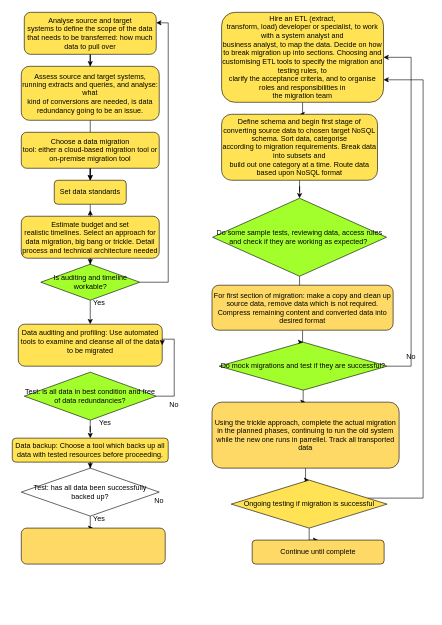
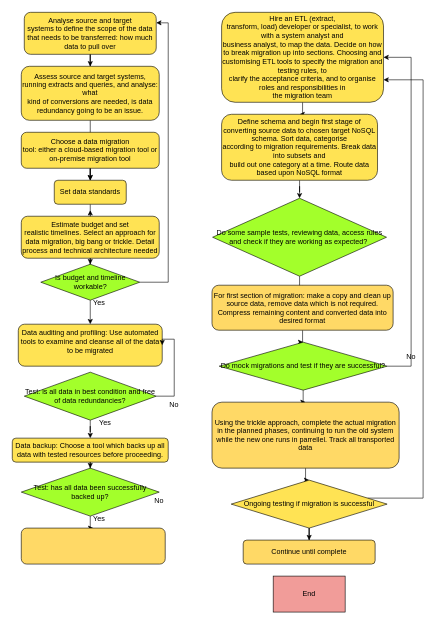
  <mxCell id="0" />
  <mxCell id="1" parent="0" />
  <mxCell id="2" style="edgeStyle=orthogonalEdgeStyle;rounded=0;orthogonalLoop=1;jettySize=auto;html=1;entryX=0.5;entryY=0;entryDx=0;entryDy=0;" edge="1" parent="1" source="3" target="5"><mxGeometry relative="1" as="geometry" /></mxCell>
  <mxCell id="3" value="Analyse source and target&lt;br&gt;systems to define the scope of the data that needs to be transferred: how much data to pull over" style="rounded=1;whiteSpace=wrap;html=1;fillColor=#FFE354;" vertex="1" parent="1"><mxGeometry x="40" y="20" width="220" height="70" as="geometry" /></mxCell>
  <mxCell id="4" value="" style="edgeStyle=orthogonalEdgeStyle;rounded=0;orthogonalLoop=1;jettySize=auto;html=1;" edge="1" parent="1" source="5" target="14"><mxGeometry relative="1" as="geometry" /></mxCell>
  <mxCell id="5" value="Assess source and target systems,&lt;br&gt;running extracts and queries, and analyse: what&lt;br&gt;kind of conversions are needed, is data redundancy going to be an issue." style="rounded=1;whiteSpace=wrap;html=1;fillColor=#FFE354;" vertex="1" parent="1"><mxGeometry x="35" y="110" width="230" height="90" as="geometry" /></mxCell>
  <mxCell id="6" value="" style="edgeStyle=orthogonalEdgeStyle;rounded=0;orthogonalLoop=1;jettySize=auto;html=1;" edge="1" parent="1" source="7" target="14"><mxGeometry relative="1" as="geometry" /></mxCell>
  <mxCell id="7" value="Choose a data migration&lt;br/&gt;tool: either a cloud-based migration tool or on-premise migration tool" style="rounded=1;whiteSpace=wrap;html=1;fillColor=#FFE354;" vertex="1" parent="1"><mxGeometry x="35" y="220" width="230" height="60" as="geometry" /></mxCell>
  <mxCell id="8" style="edgeStyle=orthogonalEdgeStyle;rounded=0;orthogonalLoop=1;jettySize=auto;html=1;entryX=0.5;entryY=0;entryDx=0;entryDy=0;" edge="1" parent="1" source="9" target="19"><mxGeometry relative="1" as="geometry" /></mxCell>
  <mxCell id="9" value="Estimate budget and set&lt;br&gt;realistic timelines. Select an approach for data migration, big bang or trickle. Detail process and technical architecture needed" style="rounded=1;whiteSpace=wrap;html=1;fillColor=#FFE354;" vertex="1" parent="1"><mxGeometry x="35" y="360" width="230" height="70" as="geometry" /></mxCell>
  <mxCell id="10" value="Data auditing and profiling: Use automated tools to examine and cleanse all of the data to be migrated&lt;p style=&quot;text-indent:-18.0pt;mso-list:l0 level1 lfo1&quot; class=&quot;MsoListParagraph&quot;&gt;&lt;span style=&quot;background:white&quot;&gt;&lt;/span&gt;&lt;/p&gt;" style="rounded=1;whiteSpace=wrap;html=1;fillColor=#FFE354;" vertex="1" parent="1"><mxGeometry x="30" y="540" width="240" height="70" as="geometry" /></mxCell>
  <mxCell id="11" style="edgeStyle=orthogonalEdgeStyle;rounded=0;orthogonalLoop=1;jettySize=auto;html=1;entryX=0.5;entryY=0;entryDx=0;entryDy=0;" edge="1" parent="1" source="12" target="22"><mxGeometry relative="1" as="geometry" /></mxCell>
  <mxCell id="12" value="Data backup: Choose a tool which backs up all data with&amp;nbsp;tested resources before proceeding." style="rounded=1;whiteSpace=wrap;html=1;fillColor=#FFE354;" vertex="1" parent="1"><mxGeometry x="20" y="730" width="260" height="40" as="geometry" /></mxCell>
  <mxCell id="13" style="edgeStyle=orthogonalEdgeStyle;rounded=0;orthogonalLoop=1;jettySize=auto;html=1;" edge="1" parent="1" source="14"><mxGeometry relative="1" as="geometry"><mxPoint x="150" y="350" as="targetPoint" /></mxGeometry></mxCell>
  <mxCell id="14" value="Set data standards" style="rounded=1;whiteSpace=wrap;html=1;fillColor=#FFE354;" vertex="1" parent="1"><mxGeometry x="90" y="300" width="120" height="40" as="geometry" /></mxCell>
  <mxCell id="15" value="" style="edgeStyle=orthogonalEdgeStyle;rounded=0;orthogonalLoop=1;jettySize=auto;html=1;" edge="1" parent="1" source="16" target="30"><mxGeometry relative="1" as="geometry" /></mxCell>
  <mxCell id="16" value="Hire an ETL (extract,&lt;br&gt;transform, load) developer or specialist, to work with a system analyst and&lt;br&gt;business analyst, to map the data. Decide on how to break migration up into sections. Choosing and customising ETL tools to specify the migration and testing rules, to&lt;br&gt;clarify the acceptance criteria, and to organise roles and responsibilities in&lt;br&gt;the migration team" style="rounded=1;whiteSpace=wrap;html=1;fillColor=#FFE354;" vertex="1" parent="1"><mxGeometry x="369" y="20" width="270" height="150" as="geometry" /></mxCell>
  <mxCell id="17" style="edgeStyle=orthogonalEdgeStyle;rounded=0;orthogonalLoop=1;jettySize=auto;html=1;entryX=1;entryY=0.25;entryDx=0;entryDy=0;" edge="1" parent="1" source="19" target="3"><mxGeometry relative="1" as="geometry"><Array as="points"><mxPoint x="280" y="470" /><mxPoint x="280" y="38" /></Array></mxGeometry></mxCell>
  <mxCell id="18" style="edgeStyle=orthogonalEdgeStyle;rounded=0;orthogonalLoop=1;jettySize=auto;html=1;entryX=0.5;entryY=0;entryDx=0;entryDy=0;" edge="1" parent="1" source="19" target="10"><mxGeometry relative="1" as="geometry" /></mxCell>
- <mxCell id="19" value="Is auditing and timeline workable?" style="rhombus;whiteSpace=wrap;html=1;fillColor=#A3FF2B;" vertex="1" parent="1"><mxGeometry x="67.5" y="440" width="165" height="60" as="geometry" /></mxCell>
+ <mxCell id="19" value="Is budget and timeline workable?" style="rhombus;whiteSpace=wrap;html=1;fillColor=#A3FF2B;" vertex="1" parent="1"><mxGeometry x="67.5" y="440" width="165" height="60" as="geometry" /></mxCell>
  <mxCell id="20" value="Yes" style="text;html=1;strokeColor=none;fillColor=none;align=center;verticalAlign=middle;whiteSpace=wrap;rounded=0;" vertex="1" parent="1"><mxGeometry x="135" y="490" width="60" height="30" as="geometry" /></mxCell>
  <mxCell id="21" value="" style="edgeStyle=orthogonalEdgeStyle;rounded=0;orthogonalLoop=1;jettySize=auto;html=1;" edge="1" parent="1" source="22" target="33"><mxGeometry relative="1" as="geometry" /></mxCell>
- <mxCell id="22" value="Test: has all data been successfully backed up?" style="rhombus;whiteSpace=wrap;html=1;fillColor=#ffffff;" vertex="1" parent="1"><mxGeometry x="35" y="780" width="230" height="80" as="geometry" /></mxCell>
+ <mxCell id="22" value="Test: has all data been successfully backed up?" style="rhombus;whiteSpace=wrap;html=1;fillColor=#A3FF2B;" vertex="1" parent="1"><mxGeometry x="35" y="780" width="230" height="80" as="geometry" /></mxCell>
  <mxCell id="23" style="edgeStyle=orthogonalEdgeStyle;rounded=0;orthogonalLoop=1;jettySize=auto;html=1;entryX=1;entryY=0.5;entryDx=0;entryDy=0;" edge="1" parent="1" source="25" target="10"><mxGeometry relative="1" as="geometry"><Array as="points"><mxPoint x="290" y="660" /><mxPoint x="290" y="565" /></Array></mxGeometry></mxCell>
  <mxCell id="24" style="edgeStyle=orthogonalEdgeStyle;rounded=0;orthogonalLoop=1;jettySize=auto;html=1;" edge="1" parent="1" source="25" target="12"><mxGeometry relative="1" as="geometry" /></mxCell>
  <mxCell id="25" value="Test: is all data in best condition and free of data redundancies?" style="rhombus;whiteSpace=wrap;html=1;fillColor=#A3FF2B;" vertex="1" parent="1"><mxGeometry x="40" y="620" width="220" height="80" as="geometry" /></mxCell>
  <mxCell id="26" value="Yes" style="text;html=1;strokeColor=none;fillColor=none;align=center;verticalAlign=middle;whiteSpace=wrap;rounded=0;" vertex="1" parent="1"><mxGeometry x="145" y="690" width="60" height="30" as="geometry" /></mxCell>
  <mxCell id="27" value="No" style="text;html=1;strokeColor=none;fillColor=none;align=center;verticalAlign=middle;whiteSpace=wrap;rounded=0;" vertex="1" parent="1"><mxGeometry x="260" y="660" width="60" height="30" as="geometry" /></mxCell>
  <mxCell id="28" value="No" style="text;html=1;strokeColor=none;fillColor=none;align=center;verticalAlign=middle;whiteSpace=wrap;rounded=0;" vertex="1" parent="1"><mxGeometry x="235" y="820" width="60" height="30" as="geometry" /></mxCell>
  <mxCell id="29" value="" style="edgeStyle=orthogonalEdgeStyle;rounded=0;orthogonalLoop=1;jettySize=auto;html=1;" edge="1" parent="1" source="30" target="32"><mxGeometry relative="1" as="geometry" /></mxCell>
  <mxCell id="30" value="Define schema and begin first stage of converting source data to chosen target NoSQL schema. Sort data, categorise&lt;br style=&quot;border-color: var(--border-color);&quot;&gt;according to migration requirements. Break data into subsets and&lt;br style=&quot;border-color: var(--border-color);&quot;&gt;build out one category at a time.&amp;nbsp;Route data based upon NoSQL format" style="rounded=1;whiteSpace=wrap;html=1;fillColor=#FFE354;" vertex="1" parent="1"><mxGeometry x="369" y="190" width="260" height="110" as="geometry" /></mxCell>
  <mxCell id="31" style="edgeStyle=orthogonalEdgeStyle;rounded=0;orthogonalLoop=1;jettySize=auto;html=1;entryX=0.5;entryY=0;entryDx=0;entryDy=0;" edge="1" parent="1" source="32" target="36"><mxGeometry relative="1" as="geometry" /></mxCell>
  <mxCell id="32" value="Do some sample tests, reviewing data, access rules and check if they are working as expected?&amp;nbsp;" style="rhombus;whiteSpace=wrap;html=1;fillColor=#A3FF2B;" vertex="1" parent="1"><mxGeometry x="354" y="330" width="290" height="130" as="geometry" /></mxCell>
  <mxCell id="33" value="" style="rounded=1;whiteSpace=wrap;html=1;fillColor=#FFD966;" vertex="1" parent="1"><mxGeometry x="35" y="880" width="240" height="60" as="geometry" /></mxCell>
  <mxCell id="34" value="Yes" style="text;html=1;strokeColor=none;fillColor=none;align=center;verticalAlign=middle;whiteSpace=wrap;rounded=0;" vertex="1" parent="1"><mxGeometry x="135" y="850" width="60" height="30" as="geometry" /></mxCell>
  <mxCell id="35" value="" style="edgeStyle=orthogonalEdgeStyle;rounded=0;orthogonalLoop=1;jettySize=auto;html=1;" edge="1" parent="1" source="36" target="39"><mxGeometry relative="1" as="geometry" /></mxCell>
  <mxCell id="36" value="&lt;p style=&quot;text-indent:-18.0pt;mso-list:l0 level1 lfo1&quot; class=&quot;MsoListParagraph&quot;&gt;&lt;/p&gt;For first section of migration: make a copy and clean up source data, remove data which is not required. Compress remaining content and converted data into desired format&lt;p style=&quot;text-indent:-18.0pt;mso-list:l0 level1 lfo1&quot; class=&quot;MsoListParagraph&quot;&gt;&lt;/p&gt;&lt;p style=&quot;text-indent:-18.0pt;mso-list:l0 level1 lfo1&quot; class=&quot;MsoListParagraph&quot;&gt;&lt;span style=&quot;background:white&quot;&gt;&lt;/span&gt;&lt;/p&gt;" style="rounded=1;whiteSpace=wrap;html=1;fillColor=#FFD966;" vertex="1" parent="1"><mxGeometry x="353" y="475" width="302" height="75" as="geometry" /></mxCell>
  <mxCell id="37" style="edgeStyle=orthogonalEdgeStyle;rounded=0;orthogonalLoop=1;jettySize=auto;html=1;entryX=1;entryY=0.5;entryDx=0;entryDy=0;" edge="1" parent="1" source="39" target="16"><mxGeometry relative="1" as="geometry"><Array as="points"><mxPoint x="685" y="610" /><mxPoint x="685" y="95" /></Array></mxGeometry></mxCell>
  <mxCell id="38" value="" style="edgeStyle=orthogonalEdgeStyle;rounded=0;orthogonalLoop=1;jettySize=auto;html=1;" edge="1" parent="1" source="39" target="42"><mxGeometry relative="1" as="geometry" /></mxCell>
  <mxCell id="39" value="Do mock migrations and test if they are successful?" style="rhombus;whiteSpace=wrap;html=1;fillColor=#A3FF2B;" vertex="1" parent="1"><mxGeometry x="365" y="570" width="280" height="80" as="geometry" /></mxCell>
  <mxCell id="40" value="No" style="text;html=1;strokeColor=none;fillColor=none;align=center;verticalAlign=middle;whiteSpace=wrap;rounded=0;" vertex="1" parent="1"><mxGeometry x="655" y="580" width="60" height="30" as="geometry" /></mxCell>
  <mxCell id="41" value="" style="edgeStyle=orthogonalEdgeStyle;rounded=0;orthogonalLoop=1;jettySize=auto;html=1;" edge="1" parent="1" source="42" target="45"><mxGeometry relative="1" as="geometry" /></mxCell>
  <mxCell id="42" value="Using the trickle approach, complete the actual migration in the planned phases, continuing to run the old system while the new one runs in parrellel. Track all transported data" style="rounded=1;whiteSpace=wrap;html=1;fillColor=#FFD966;" vertex="1" parent="1"><mxGeometry x="353" y="670" width="312" height="110" as="geometry" /></mxCell>
  <mxCell id="43" style="edgeStyle=orthogonalEdgeStyle;rounded=0;orthogonalLoop=1;jettySize=auto;html=1;entryX=1;entryY=0.75;entryDx=0;entryDy=0;" edge="1" parent="1" source="45" target="16"><mxGeometry relative="1" as="geometry"><mxPoint x="675" y="460" as="targetPoint" /><Array as="points"><mxPoint x="705" y="830" /><mxPoint x="705" y="133" /></Array></mxGeometry></mxCell>
  <mxCell id="44" value="" style="edgeStyle=orthogonalEdgeStyle;rounded=0;orthogonalLoop=1;jettySize=auto;html=1;" edge="1" parent="1" source="45" target="46"><mxGeometry relative="1" as="geometry" /></mxCell>
  <mxCell id="45" value="Ongoing testing if migration is successful" style="rhombus;whiteSpace=wrap;html=1;fillColor=#ffe354;" vertex="1" parent="1"><mxGeometry x="385" y="800" width="260" height="80" as="geometry" /></mxCell>
- <mxCell id="46" value="Continue until complete" style="rounded=1;whiteSpace=wrap;html=1;fillColor=#FFD966;" vertex="1" parent="1"><mxGeometry x="420" y="900" width="220" height="40" as="geometry" /></mxCell>
+ <mxCell id="46" value="Continue until complete" style="rounded=1;whiteSpace=wrap;html=1;fillColor=#FFD966;" vertex="1" parent="1"><mxGeometry x="405" y="900" width="220" height="40" as="geometry" /></mxCell>
+ <mxCell id="47" value="End" style="rounded=0;whiteSpace=wrap;html=1;fillColor=#F19C99;" vertex="1" parent="1"><mxGeometry x="455" y="960" width="120" height="60" as="geometry" /></mxCell>
